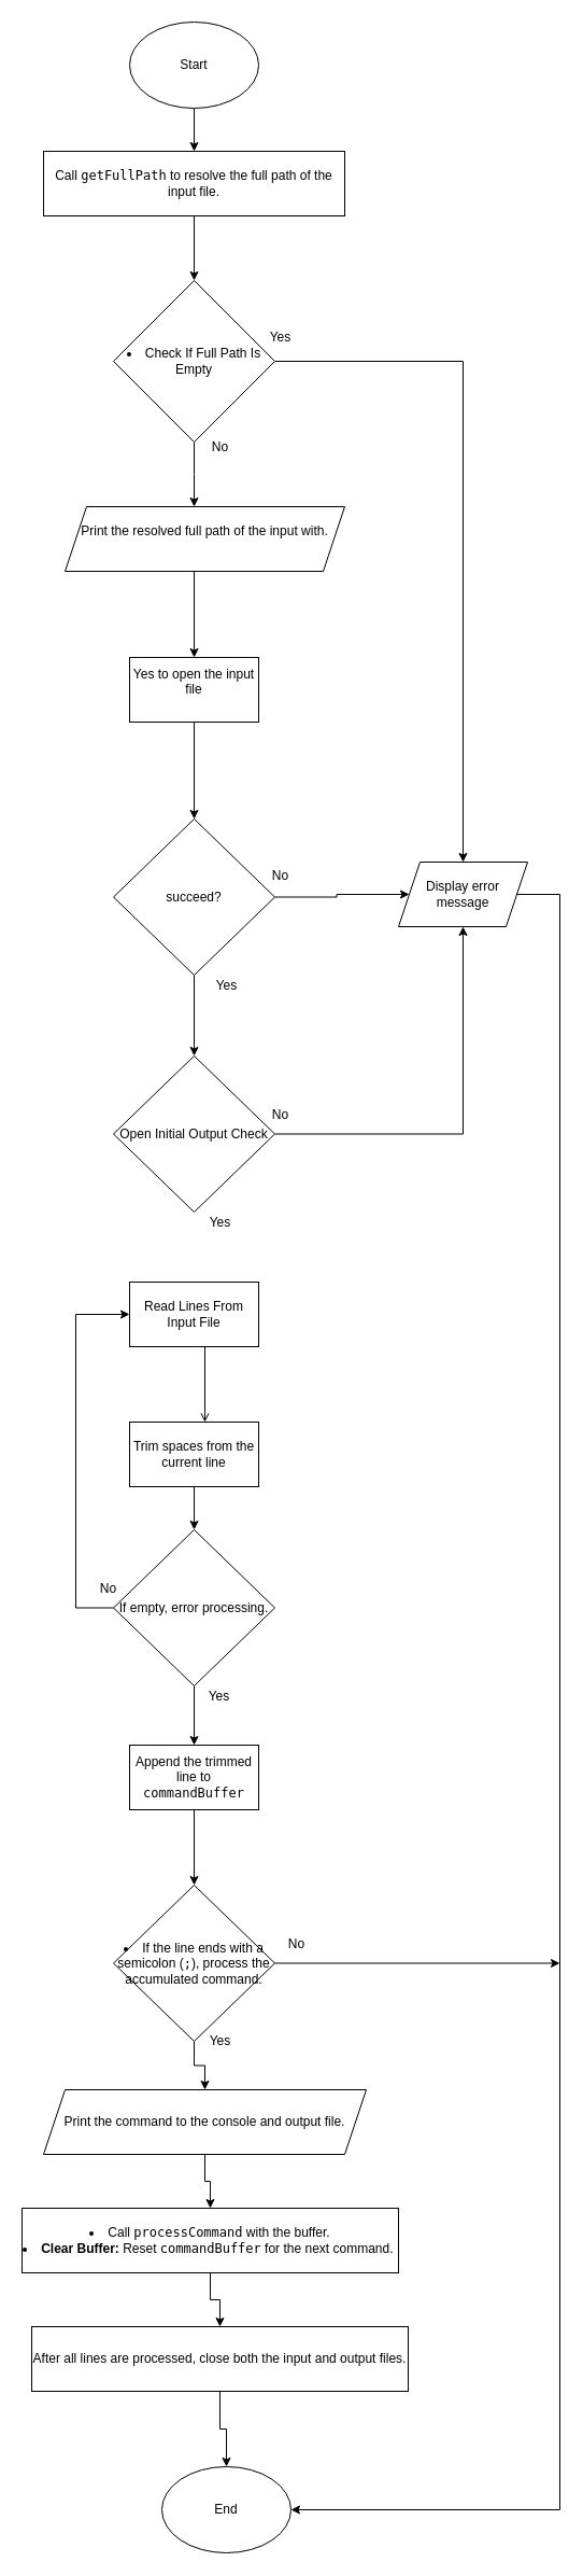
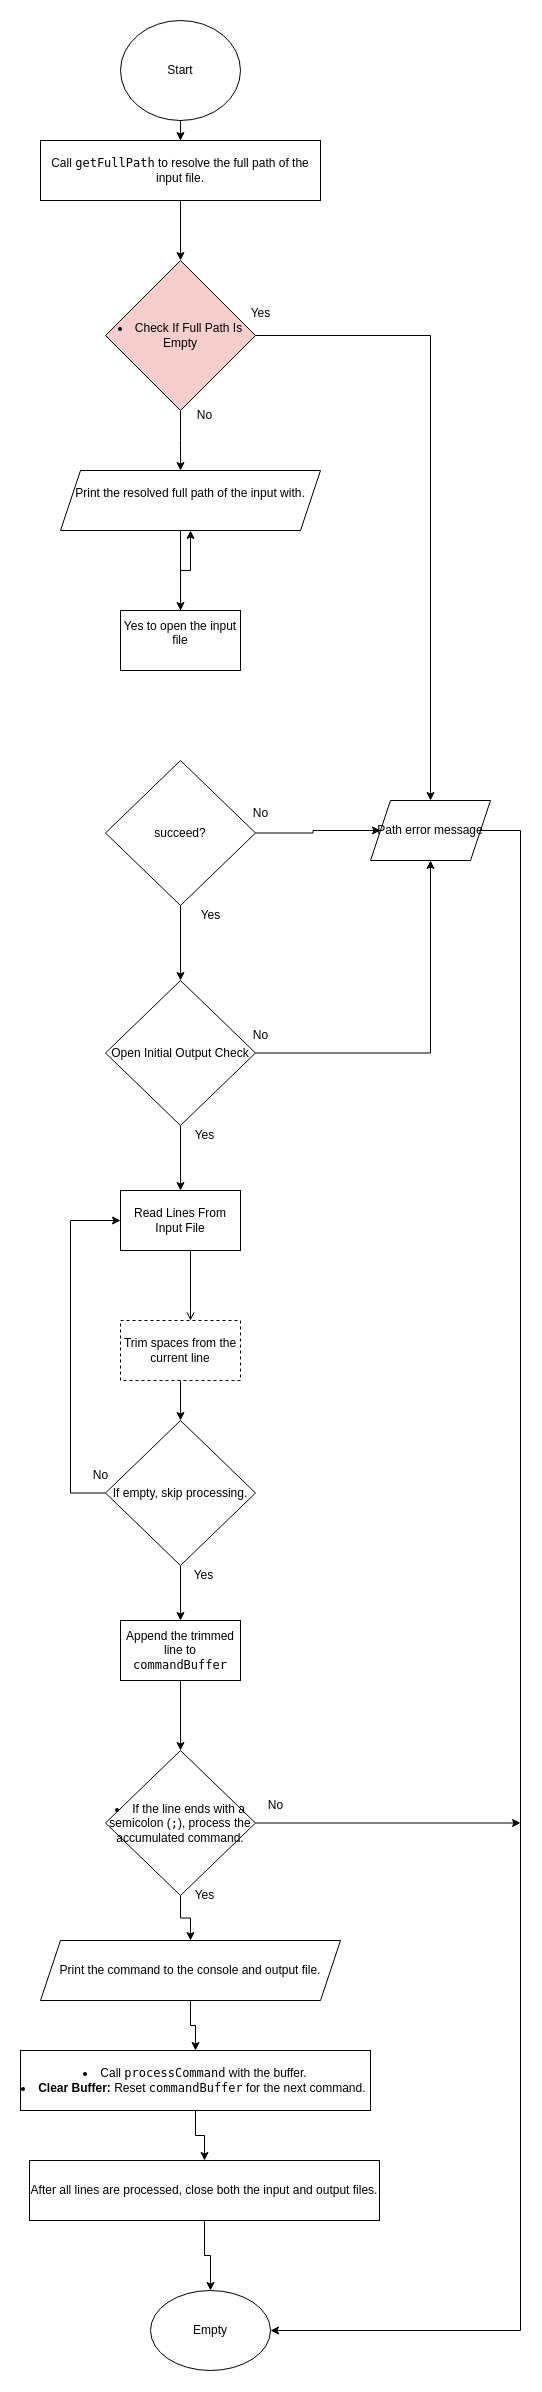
  <mxCell id="0" />
  <mxCell id="1" parent="0" />
  <mxCell id="2" value="" style="edgeStyle=orthogonalEdgeStyle;rounded=0;orthogonalLoop=1;jettySize=auto;html=1;" edge="1" parent="1" source="3" target="5"><mxGeometry relative="1" as="geometry" /></mxCell>
- <mxCell id="3" value="Start" style="ellipse;whiteSpace=wrap;html=1;" vertex="1" parent="1"><mxGeometry x="120" y="20" width="120" height="80" as="geometry" /></mxCell>
+ <mxCell id="3" value="Start" style="ellipse;whiteSpace=wrap;html=1;" vertex="1" parent="1"><mxGeometry x="120" y="20" width="120" height="100" as="geometry" /></mxCell>
  <mxCell id="4" value="" style="edgeStyle=orthogonalEdgeStyle;rounded=0;orthogonalLoop=1;jettySize=auto;html=1;" edge="1" parent="1" source="5" target="8"><mxGeometry relative="1" as="geometry" /></mxCell>
  <mxCell id="5" value="Call &lt;code&gt;getFullPath&lt;/code&gt; to resolve the full path of the input file." style="rounded=0;whiteSpace=wrap;html=1;" vertex="1" parent="1"><mxGeometry x="40" y="140" width="280" height="60" as="geometry" /></mxCell>
  <mxCell id="6" value="" style="edgeStyle=orthogonalEdgeStyle;rounded=0;orthogonalLoop=1;jettySize=auto;html=1;" edge="1" parent="1" source="8"><mxGeometry relative="1" as="geometry"><mxPoint x="180" y="470" as="targetPoint" /></mxGeometry></mxCell>
  <mxCell id="7" value="" style="edgeStyle=orthogonalEdgeStyle;rounded=0;orthogonalLoop=1;jettySize=auto;html=1;" edge="1" parent="1" source="8" target="10"><mxGeometry relative="1" as="geometry" /></mxCell>
- <mxCell id="8" value="&lt;li&gt;Check If Full Path Is Empty&lt;br&gt;&lt;/li&gt;" style="rhombus;whiteSpace=wrap;html=1;" vertex="1" parent="1"><mxGeometry x="105" y="260" width="150" height="150" as="geometry" /></mxCell>
+ <mxCell id="8" value="&lt;li&gt;Check If Full Path Is Empty&lt;br&gt;&lt;/li&gt;" style="rhombus;whiteSpace=wrap;html=1;fillColor=#f8cecc;" vertex="1" parent="1"><mxGeometry x="105" y="260" width="150" height="150" as="geometry" /></mxCell>
  <mxCell id="9" style="edgeStyle=orthogonalEdgeStyle;rounded=0;orthogonalLoop=1;jettySize=auto;html=1;entryX=1;entryY=0.5;entryDx=0;entryDy=0;" edge="1" parent="1" source="10" target="41"><mxGeometry relative="1" as="geometry"><Array as="points"><mxPoint x="520" y="830" /><mxPoint x="520" y="2330" /></Array></mxGeometry></mxCell>
- <mxCell id="10" value="Display error message" style="shape=parallelogram;perimeter=parallelogramPerimeter;whiteSpace=wrap;html=1;fixedSize=1;" vertex="1" parent="1"><mxGeometry x="370" y="800" width="120" height="60" as="geometry" /></mxCell>
+ <mxCell id="10" value="Path error message" style="shape=parallelogram;perimeter=parallelogramPerimeter;whiteSpace=wrap;html=1;fixedSize=1;" vertex="1" parent="1"><mxGeometry x="370" y="800" width="120" height="60" as="geometry" /></mxCell>
  <mxCell id="11" value="" style="edgeStyle=orthogonalEdgeStyle;rounded=0;orthogonalLoop=1;jettySize=auto;html=1;" edge="1" parent="1"><mxGeometry relative="1" as="geometry"><mxPoint x="180" y="530" as="sourcePoint" /><mxPoint x="180.043" y="610.042" as="targetPoint" /></mxGeometry></mxCell>
  <mxCell id="12" value="" style="edgeStyle=orthogonalEdgeStyle;rounded=0;orthogonalLoop=1;jettySize=auto;html=1;" edge="1" parent="1" source="14" target="10"><mxGeometry relative="1" as="geometry" /></mxCell>
  <mxCell id="13" value="" style="edgeStyle=orthogonalEdgeStyle;rounded=0;orthogonalLoop=1;jettySize=auto;html=1;" edge="1" parent="1" source="14" target="22"><mxGeometry relative="1" as="geometry" /></mxCell>
  <mxCell id="14" value="succeed?" style="rhombus;whiteSpace=wrap;html=1;" vertex="1" parent="1"><mxGeometry x="105" y="760" width="150" height="145" as="geometry" /></mxCell>
  <mxCell id="15" value="Yes" style="text;html=1;align=center;verticalAlign=middle;resizable=0;points=[];autosize=1;strokeColor=none;fillColor=none;" vertex="1" parent="1"><mxGeometry x="240" y="298" width="40" height="30" as="geometry" /></mxCell>
  <mxCell id="16" value="No" style="text;html=1;align=center;verticalAlign=middle;resizable=0;points=[];autosize=1;strokeColor=none;fillColor=none;" vertex="1" parent="1"><mxGeometry x="184" y="400" width="40" height="30" as="geometry" /></mxCell>
  <mxCell id="17" value="&#10;Print the resolved full path of the input with.&#10;&#10;" style="shape=parallelogram;perimeter=parallelogramPerimeter;whiteSpace=wrap;html=1;fixedSize=1;" vertex="1" parent="1"><mxGeometry x="60" y="470" width="260" height="60" as="geometry" /></mxCell>
- <mxCell id="18" value="" style="edgeStyle=orthogonalEdgeStyle;rounded=0;orthogonalLoop=1;jettySize=auto;html=1;" edge="1" parent="1" source="19" target="14"><mxGeometry relative="1" as="geometry" /></mxCell>
+ <mxCell id="18" value="" style="edgeStyle=orthogonalEdgeStyle;rounded=0;orthogonalLoop=1;jettySize=auto;html=1;" edge="1" parent="1" source="19" target="17"><mxGeometry relative="1" as="geometry" /></mxCell>
  <mxCell id="19" value="&#10;Yes to open the input file&#10;&#10;" style="rounded=0;whiteSpace=wrap;html=1;" vertex="1" parent="1"><mxGeometry x="120" y="610" width="120" height="60" as="geometry" /></mxCell>
  <mxCell id="20" style="edgeStyle=orthogonalEdgeStyle;rounded=0;orthogonalLoop=1;jettySize=auto;html=1;entryX=0.5;entryY=1;entryDx=0;entryDy=0;" edge="1" parent="1" source="22" target="10"><mxGeometry relative="1" as="geometry" /></mxCell>
+ <mxCell id="21" value="" style="edgeStyle=orthogonalEdgeStyle;rounded=0;orthogonalLoop=1;jettySize=auto;html=1;" edge="1" parent="1" source="22" target="24"><mxGeometry relative="1" as="geometry" /></mxCell>
  <mxCell id="22" value="Open Initial Output Check" style="rhombus;whiteSpace=wrap;html=1;" vertex="1" parent="1"><mxGeometry x="105" y="980" width="150" height="145" as="geometry" /></mxCell>
  <mxCell id="23" value="" style="edgeStyle=orthogonalEdgeStyle;rounded=0;orthogonalLoop=1;jettySize=auto;html=1;endArrow=open;" edge="1" parent="1" source="24" target="29"><mxGeometry relative="1" as="geometry"><Array as="points"><mxPoint x="190" y="1310" /><mxPoint x="190" y="1310" /></Array></mxGeometry></mxCell>
  <mxCell id="24" value="Read Lines From Input File" style="rounded=0;whiteSpace=wrap;html=1;" vertex="1" parent="1"><mxGeometry x="120" y="1190" width="120" height="60" as="geometry" /></mxCell>
  <mxCell id="25" style="edgeStyle=orthogonalEdgeStyle;rounded=0;orthogonalLoop=1;jettySize=auto;html=1;entryX=0;entryY=0.5;entryDx=0;entryDy=0;" edge="1" parent="1" source="27" target="24"><mxGeometry relative="1" as="geometry"><Array as="points"><mxPoint x="70" y="1493" /><mxPoint x="70" y="1220" /></Array></mxGeometry></mxCell>
  <mxCell id="26" value="" style="edgeStyle=orthogonalEdgeStyle;rounded=0;orthogonalLoop=1;jettySize=auto;html=1;" edge="1" parent="1" source="27" target="31"><mxGeometry relative="1" as="geometry" /></mxCell>
- <mxCell id="27" value=" If empty, error processing." style="rhombus;whiteSpace=wrap;html=1;" vertex="1" parent="1"><mxGeometry x="105" y="1420" width="150" height="145" as="geometry" /></mxCell>
+ <mxCell id="27" value=" If empty, skip processing." style="rhombus;whiteSpace=wrap;html=1;" vertex="1" parent="1"><mxGeometry x="105" y="1420" width="150" height="145" as="geometry" /></mxCell>
  <mxCell id="28" value="" style="edgeStyle=orthogonalEdgeStyle;rounded=0;orthogonalLoop=1;jettySize=auto;html=1;" edge="1" parent="1" source="29" target="27"><mxGeometry relative="1" as="geometry" /></mxCell>
- <mxCell id="29" value="Trim spaces from the current line" style="rounded=0;whiteSpace=wrap;html=1;" vertex="1" parent="1"><mxGeometry x="120" y="1320" width="120" height="60" as="geometry" /></mxCell>
+ <mxCell id="29" value="Trim spaces from the current line" style="rounded=0;whiteSpace=wrap;html=1;dashed=1;" vertex="1" parent="1"><mxGeometry x="120" y="1320" width="120" height="60" as="geometry" /></mxCell>
  <mxCell id="30" value="" style="edgeStyle=orthogonalEdgeStyle;rounded=0;orthogonalLoop=1;jettySize=auto;html=1;" edge="1" parent="1" source="31" target="34"><mxGeometry relative="1" as="geometry" /></mxCell>
  <mxCell id="31" value="Append the trimmed line to &lt;code&gt;commandBuffer&lt;/code&gt;" style="rounded=0;whiteSpace=wrap;html=1;" vertex="1" parent="1"><mxGeometry x="120" y="1620" width="120" height="60" as="geometry" /></mxCell>
  <mxCell id="32" value="" style="edgeStyle=orthogonalEdgeStyle;rounded=0;orthogonalLoop=1;jettySize=auto;html=1;" edge="1" parent="1" source="34" target="36"><mxGeometry relative="1" as="geometry" /></mxCell>
  <mxCell id="33" style="edgeStyle=orthogonalEdgeStyle;rounded=0;orthogonalLoop=1;jettySize=auto;html=1;" edge="1" parent="1" source="34"><mxGeometry relative="1" as="geometry"><mxPoint x="520" y="1822.5" as="targetPoint" /></mxGeometry></mxCell>
  <mxCell id="34" value="&lt;li&gt;If the line ends with a semicolon (&lt;code&gt;;&lt;/code&gt;), process the accumulated command.&lt;br&gt;&lt;/li&gt;" style="rhombus;whiteSpace=wrap;html=1;" vertex="1" parent="1"><mxGeometry x="105" y="1750" width="150" height="145" as="geometry" /></mxCell>
  <mxCell id="35" value="" style="edgeStyle=orthogonalEdgeStyle;rounded=0;orthogonalLoop=1;jettySize=auto;html=1;" edge="1" parent="1" source="36" target="38"><mxGeometry relative="1" as="geometry" /></mxCell>
  <mxCell id="36" value="Print the command to the console and output file." style="shape=parallelogram;perimeter=parallelogramPerimeter;whiteSpace=wrap;html=1;fixedSize=1;" vertex="1" parent="1"><mxGeometry x="40" y="1940" width="300" height="60" as="geometry" /></mxCell>
  <mxCell id="37" value="" style="edgeStyle=orthogonalEdgeStyle;rounded=0;orthogonalLoop=1;jettySize=auto;html=1;" edge="1" parent="1" source="38" target="40"><mxGeometry relative="1" as="geometry" /></mxCell>
  <mxCell id="38" value="&lt;li&gt;Call &lt;code&gt;processCommand&lt;/code&gt; with the buffer.&lt;/li&gt;&lt;li&gt;&lt;strong&gt;Clear Buffer:&lt;/strong&gt; Reset &lt;code&gt;commandBuffer&lt;/code&gt; for the next command.&amp;nbsp;&lt;/li&gt;" style="rounded=0;whiteSpace=wrap;html=1;" vertex="1" parent="1"><mxGeometry x="20" y="2050" width="350" height="60" as="geometry" /></mxCell>
  <mxCell id="39" value="" style="edgeStyle=orthogonalEdgeStyle;rounded=0;orthogonalLoop=1;jettySize=auto;html=1;" edge="1" parent="1" source="40" target="41"><mxGeometry relative="1" as="geometry" /></mxCell>
  <mxCell id="40" value="After all lines are processed, close both the input and output files." style="rounded=0;whiteSpace=wrap;html=1;" vertex="1" parent="1"><mxGeometry x="29" y="2160" width="350" height="60" as="geometry" /></mxCell>
- <mxCell id="41" value="End" style="ellipse;whiteSpace=wrap;html=1;" vertex="1" parent="1"><mxGeometry x="150" y="2290" width="120" height="80" as="geometry" /></mxCell>
+ <mxCell id="41" value="Empty" style="ellipse;whiteSpace=wrap;html=1;" vertex="1" parent="1"><mxGeometry x="150" y="2290" width="120" height="80" as="geometry" /></mxCell>
  <mxCell id="42" value="No" style="text;html=1;align=center;verticalAlign=middle;resizable=0;points=[];autosize=1;strokeColor=none;fillColor=none;" vertex="1" parent="1"><mxGeometry x="240" y="798" width="40" height="30" as="geometry" /></mxCell>
  <mxCell id="43" value="No" style="text;html=1;align=center;verticalAlign=middle;resizable=0;points=[];autosize=1;strokeColor=none;fillColor=none;" vertex="1" parent="1"><mxGeometry x="240" y="1020" width="40" height="30" as="geometry" /></mxCell>
  <mxCell id="44" value="No" style="text;html=1;align=center;verticalAlign=middle;resizable=0;points=[];autosize=1;strokeColor=none;fillColor=none;" vertex="1" parent="1"><mxGeometry x="80" y="1460" width="40" height="30" as="geometry" /></mxCell>
  <mxCell id="45" value="No" style="text;html=1;align=center;verticalAlign=middle;resizable=0;points=[];autosize=1;strokeColor=none;fillColor=none;" vertex="1" parent="1"><mxGeometry x="255" y="1790" width="40" height="30" as="geometry" /></mxCell>
  <mxCell id="46" value="Yes" style="text;html=1;align=center;verticalAlign=middle;resizable=0;points=[];autosize=1;strokeColor=none;fillColor=none;" vertex="1" parent="1"><mxGeometry x="190" y="900" width="40" height="30" as="geometry" /></mxCell>
  <mxCell id="47" value="Yes" style="text;html=1;align=center;verticalAlign=middle;resizable=0;points=[];autosize=1;strokeColor=none;fillColor=none;" vertex="1" parent="1"><mxGeometry x="184" y="1120" width="40" height="30" as="geometry" /></mxCell>
  <mxCell id="48" value="Yes" style="text;html=1;align=center;verticalAlign=middle;resizable=0;points=[];autosize=1;strokeColor=none;fillColor=none;" vertex="1" parent="1"><mxGeometry x="184" y="1880" width="40" height="30" as="geometry" /></mxCell>
  <mxCell id="49" value="Yes" style="text;html=1;align=center;verticalAlign=middle;resizable=0;points=[];autosize=1;strokeColor=none;fillColor=none;" vertex="1" parent="1"><mxGeometry x="183" y="1560" width="40" height="30" as="geometry" /></mxCell>
